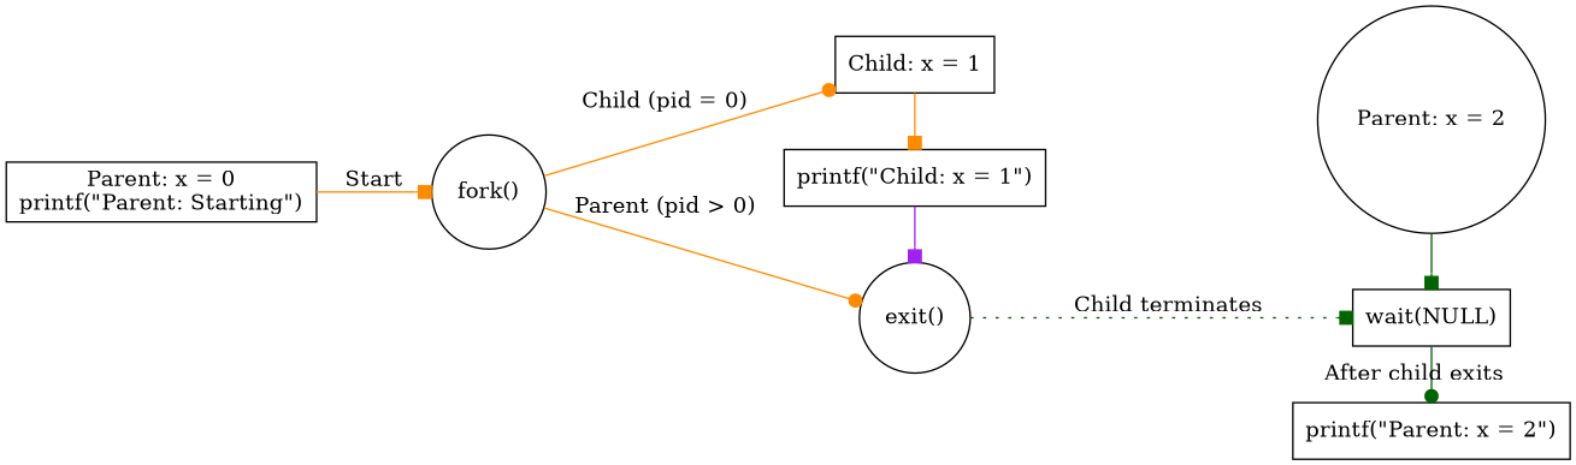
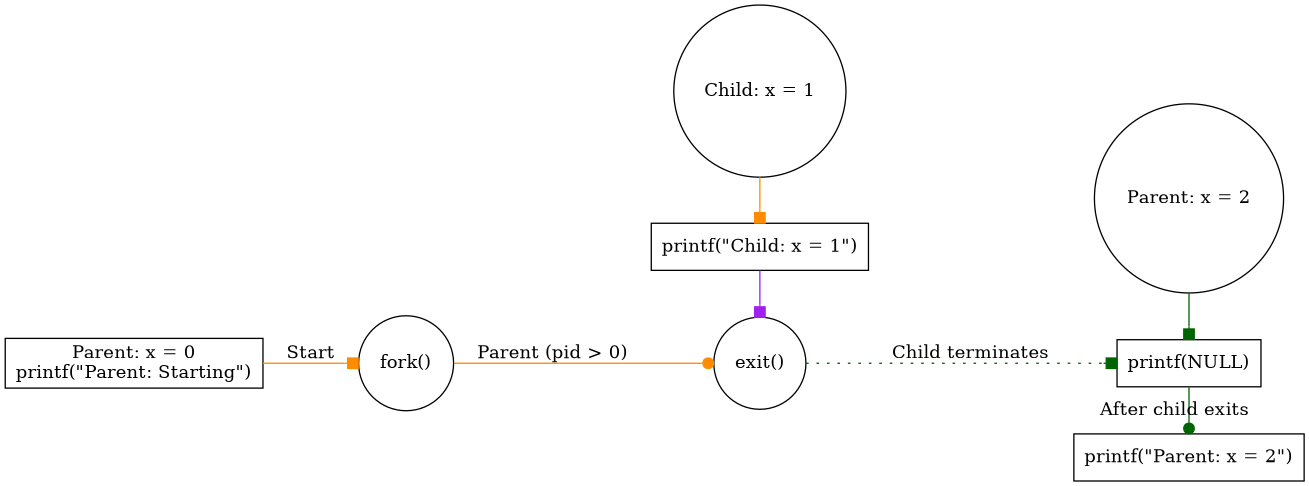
  digraph {
    fontname="DejaVu Serif"
    rankdir=LR
    node [fontname="DejaVu Serif" shape=box]
    edge [arrowhead=box color=darkorange fontname="DejaVu Serif"]
    n1 [label="Parent: x = 2" shape=circle]
-   n2 [label="wait(NULL)"]
+   n2 [label="printf(NULL)"]
    n3 [label="printf(\"Parent: x = 2\")"]
-   n4 [label="Child: x = 1"]
+   n4 [label="Child: x = 1" shape=circle]
    n5 [label="printf(\"Child: x = 1\")"]
    n6 [label="exit()" shape=circle]
    n7 [label="Parent: x = 0\nprintf(\"Parent: Starting\")"]
    n8 [label="fork()" shape=circle]
    subgraph sub_1 {
      rank=same
      n1
      n2
      n3
    }
    subgraph sub_2 {
      rank=same
      n4
      n5
      n6
    }
    n1 -> n2 [color=darkgreen]
    n2 -> n3 [arrowhead=dot color=darkgreen label="After child exits"]
    n4 -> n5
    n5 -> n6 [color=purple]
    n6 -> n2 [color=darkgreen label="Child terminates" style=dotted]
    n7 -> n8 [label=Start]
-   n8 -> n4 [arrowhead=dot label="Child (pid = 0)"]
    n8 -> n6 [arrowhead=dot label="Parent (pid > 0)"]
  }
